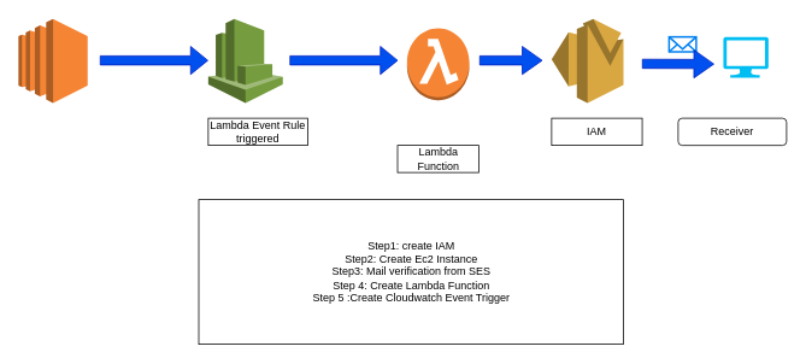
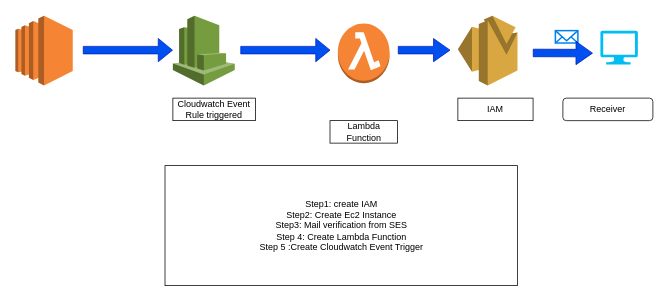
  <mxCell id="0" />
  <mxCell id="1" parent="0" />
  <mxCell id="2" value="" style="outlineConnect=0;dashed=0;verticalLabelPosition=bottom;verticalAlign=top;align=center;html=1;shape=mxgraph.aws3.ec2;fillColor=#F58534;gradientColor=none;" parent="1" vertex="1"><mxGeometry x="20" y="20" width="76.5" height="93" as="geometry" /></mxCell>
  <mxCell id="3" value="" style="shape=flexArrow;endArrow=classic;html=1;rounded=0;fillColor=#0050ef;strokeColor=#001DBC;" parent="1" edge="1"><mxGeometry width="50" height="50" relative="1" as="geometry"><mxPoint x="110" y="66" as="sourcePoint" /><mxPoint x="230" y="66" as="targetPoint" /></mxGeometry></mxCell>
  <mxCell id="4" value="" style="outlineConnect=0;dashed=0;verticalLabelPosition=bottom;verticalAlign=top;align=center;html=1;shape=mxgraph.aws3.cloudwatch;fillColor=#759C3E;gradientColor=none;" parent="1" vertex="1"><mxGeometry x="230" y="20" width="82.5" height="93" as="geometry" /></mxCell>
  <mxCell id="5" value="" style="shape=flexArrow;endArrow=classic;html=1;rounded=0;fillColor=#0050ef;strokeColor=#001DBC;" parent="1" edge="1"><mxGeometry width="50" height="50" relative="1" as="geometry"><mxPoint x="320" y="66" as="sourcePoint" /><mxPoint x="440" y="66" as="targetPoint" /></mxGeometry></mxCell>
  <mxCell id="6" value="" style="outlineConnect=0;dashed=0;verticalLabelPosition=bottom;verticalAlign=top;align=center;html=1;shape=mxgraph.aws3.lambda_function;fillColor=#F58534;gradientColor=none;" parent="1" vertex="1"><mxGeometry x="450" y="30.5" width="69" height="79.5" as="geometry" /></mxCell>
  <mxCell id="7" value="" style="outlineConnect=0;dashed=0;verticalLabelPosition=bottom;verticalAlign=top;align=center;html=1;shape=mxgraph.aws3.ses;fillColor=#D9A741;gradientColor=none;" parent="1" vertex="1"><mxGeometry x="610" y="20" width="79.5" height="93" as="geometry" /></mxCell>
  <mxCell id="8" value="" style="shape=flexArrow;endArrow=classic;html=1;rounded=0;fillColor=#0050ef;strokeColor=#001DBC;width=10;endSize=7;" parent="1" edge="1"><mxGeometry width="50" height="50" relative="1" as="geometry"><mxPoint x="530" y="66" as="sourcePoint" /><mxPoint x="600" y="66" as="targetPoint" /><Array as="points" /></mxGeometry></mxCell>
  <mxCell id="9" value="" style="html=1;verticalLabelPosition=bottom;align=center;labelBackgroundColor=#ffffff;verticalAlign=top;strokeWidth=2;strokeColor=#0080F0;shadow=0;dashed=0;shape=mxgraph.ios7.icons.mail;" parent="1" vertex="1"><mxGeometry x="740" y="40" width="30" height="16.5" as="geometry" /></mxCell>
  <mxCell id="10" value="" style="verticalLabelPosition=bottom;html=1;verticalAlign=top;align=center;strokeColor=none;fillColor=#00BEF2;shape=mxgraph.azure.computer;pointerEvents=1;" parent="1" vertex="1"><mxGeometry x="800" y="40" width="50" height="45" as="geometry" /></mxCell>
  <mxCell id="11" value="" style="shape=flexArrow;endArrow=classic;html=1;rounded=0;fillColor=#0050ef;strokeColor=#001DBC;width=10;endSize=7;" parent="1" edge="1"><mxGeometry width="50" height="50" relative="1" as="geometry"><mxPoint x="710" y="69.75" as="sourcePoint" /><mxPoint x="790" y="70" as="targetPoint" /><Array as="points" /></mxGeometry></mxCell>
- <mxCell id="12" value="Lambda Event Rule triggered" style="rounded=0;whiteSpace=wrap;html=1;" parent="1" vertex="1"><mxGeometry x="230" y="130" width="110" height="30" as="geometry" /></mxCell>
+ <mxCell id="12" value="Cloudwatch Event Rule triggered" style="rounded=0;whiteSpace=wrap;html=1;" parent="1" vertex="1"><mxGeometry x="230" y="130" width="110" height="30" as="geometry" /></mxCell>
  <mxCell id="13" value="Lambda Function" style="whiteSpace=wrap;html=1;" parent="1" vertex="1"><mxGeometry x="439.5" y="160" width="90" height="30" as="geometry" /></mxCell>
  <mxCell id="14" value="IAM" style="whiteSpace=wrap;html=1;" parent="1" vertex="1"><mxGeometry x="610" y="130" width="100.25" height="30" as="geometry" /></mxCell>
  <mxCell id="15" value="Receiver" style="whiteSpace=wrap;html=1;rounded=1;" parent="1" vertex="1"><mxGeometry x="750" y="130" width="120" height="30" as="geometry" /></mxCell>
  <mxCell id="16" value="Step1: create IAM&lt;div&gt;Step2: Create Ec2 Instance&lt;/div&gt;&lt;div&gt;Step3: Mail verification from SES&lt;/div&gt;&lt;div&gt;Step 4: Create Lambda Function&lt;/div&gt;&lt;div&gt;Step 5 :Create Cloudwatch Event Trigger&lt;/div&gt;" style="rounded=0;whiteSpace=wrap;html=1;" vertex="1" parent="1"><mxGeometry x="219.5" y="220" width="470" height="160" as="geometry" /></mxCell>
